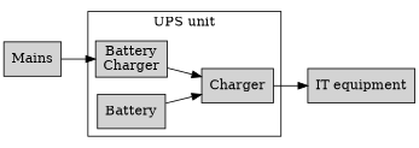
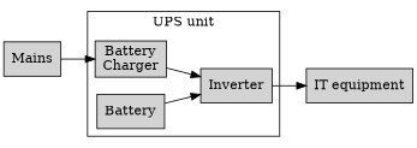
  digraph {
    rankdir=LR
    node [shape=rectangle style=filled]
    n1 [label="Battery\nCharger"]
    n2 [label=Battery]
-   n3 [label=Charger]
+   n3 [label=Inverter]
    n4 [label="IT equipment"]
    n5 [label=Mains]
    subgraph cluster_1 {
      label="UPS unit"
      n1
      n2
      n3
    }
    n1 -> n3
    n2 -> n3
    n3 -> n4
    n5 -> n1
  }
